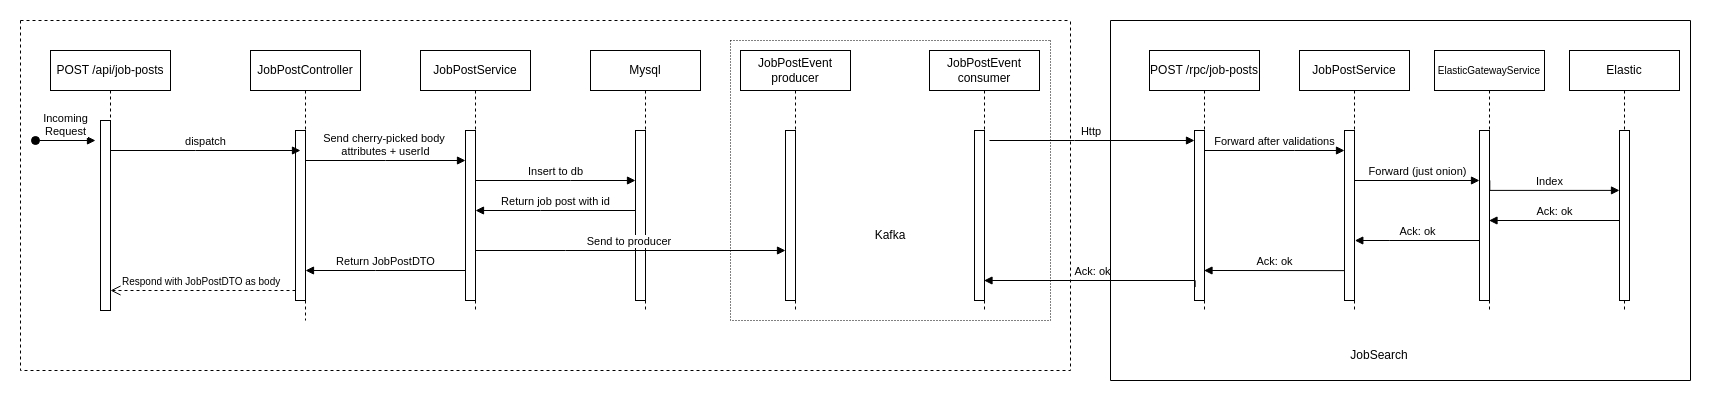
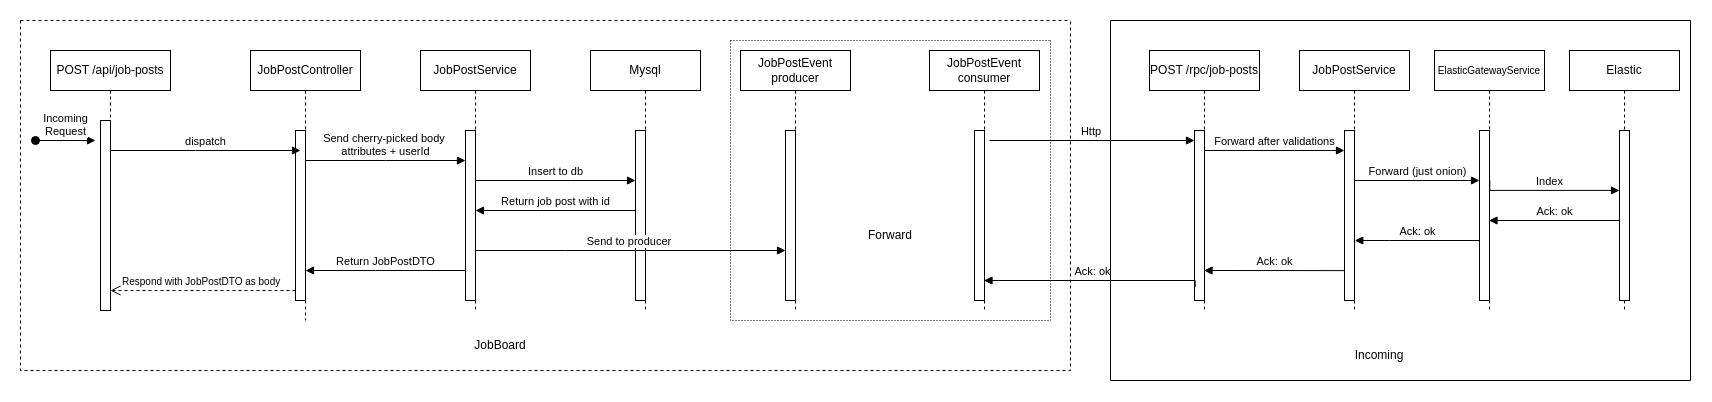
  <mxCell id="0" />
  <mxCell id="1" parent="0" />
  <mxCell id="2" value="&lt;div&gt;POST /api/job-posts&lt;/div&gt;" style="shape=umlLifeline;perimeter=lifelinePerimeter;whiteSpace=wrap;html=1;container=0;dropTarget=0;collapsible=0;recursiveResize=0;outlineConnect=0;portConstraint=eastwest;newEdgeStyle={&quot;edgeStyle&quot;:&quot;elbowEdgeStyle&quot;,&quot;elbow&quot;:&quot;vertical&quot;,&quot;curved&quot;:0,&quot;rounded&quot;:0};" parent="1" vertex="1"><mxGeometry x="50" y="50" width="120" height="260" as="geometry" /></mxCell>
  <mxCell id="3" value="JobPostController" style="shape=umlLifeline;perimeter=lifelinePerimeter;whiteSpace=wrap;html=1;container=0;dropTarget=0;collapsible=0;recursiveResize=0;outlineConnect=0;portConstraint=eastwest;newEdgeStyle={&quot;edgeStyle&quot;:&quot;elbowEdgeStyle&quot;,&quot;elbow&quot;:&quot;vertical&quot;,&quot;curved&quot;:0,&quot;rounded&quot;:0};" parent="1" vertex="1"><mxGeometry x="250" y="50" width="110" height="270" as="geometry" /></mxCell>
  <mxCell id="4" value="" style="html=1;points=[];perimeter=orthogonalPerimeter;outlineConnect=0;targetShapes=umlLifeline;portConstraint=eastwest;newEdgeStyle={&quot;edgeStyle&quot;:&quot;elbowEdgeStyle&quot;,&quot;elbow&quot;:&quot;vertical&quot;,&quot;curved&quot;:0,&quot;rounded&quot;:0};" parent="3" vertex="1"><mxGeometry x="45" y="80" width="10" height="170" as="geometry" /></mxCell>
  <mxCell id="5" value="JobPostService" style="shape=umlLifeline;perimeter=lifelinePerimeter;whiteSpace=wrap;html=1;container=0;dropTarget=0;collapsible=0;recursiveResize=0;outlineConnect=0;portConstraint=eastwest;newEdgeStyle={&quot;edgeStyle&quot;:&quot;elbowEdgeStyle&quot;,&quot;elbow&quot;:&quot;vertical&quot;,&quot;curved&quot;:0,&quot;rounded&quot;:0};" vertex="1" parent="1"><mxGeometry x="420" y="50" width="110" height="260" as="geometry" /></mxCell>
  <mxCell id="6" value="" style="html=1;points=[];perimeter=orthogonalPerimeter;outlineConnect=0;targetShapes=umlLifeline;portConstraint=eastwest;newEdgeStyle={&quot;edgeStyle&quot;:&quot;elbowEdgeStyle&quot;,&quot;elbow&quot;:&quot;vertical&quot;,&quot;curved&quot;:0,&quot;rounded&quot;:0};" vertex="1" parent="5"><mxGeometry x="45" y="80" width="10" height="170" as="geometry" /></mxCell>
  <mxCell id="7" value="Mysql" style="shape=umlLifeline;perimeter=lifelinePerimeter;whiteSpace=wrap;html=1;container=0;dropTarget=0;collapsible=0;recursiveResize=0;outlineConnect=0;portConstraint=eastwest;newEdgeStyle={&quot;edgeStyle&quot;:&quot;elbowEdgeStyle&quot;,&quot;elbow&quot;:&quot;vertical&quot;,&quot;curved&quot;:0,&quot;rounded&quot;:0};" vertex="1" parent="1"><mxGeometry x="590" y="50" width="110" height="260" as="geometry" /></mxCell>
  <mxCell id="8" value="" style="html=1;points=[];perimeter=orthogonalPerimeter;outlineConnect=0;targetShapes=umlLifeline;portConstraint=eastwest;newEdgeStyle={&quot;edgeStyle&quot;:&quot;elbowEdgeStyle&quot;,&quot;elbow&quot;:&quot;vertical&quot;,&quot;curved&quot;:0,&quot;rounded&quot;:0};" vertex="1" parent="7"><mxGeometry x="45" y="80" width="10" height="170" as="geometry" /></mxCell>
  <mxCell id="9" value="JobPostEvent producer" style="shape=umlLifeline;perimeter=lifelinePerimeter;whiteSpace=wrap;html=1;container=0;dropTarget=0;collapsible=0;recursiveResize=0;outlineConnect=0;portConstraint=eastwest;newEdgeStyle={&quot;edgeStyle&quot;:&quot;elbowEdgeStyle&quot;,&quot;elbow&quot;:&quot;vertical&quot;,&quot;curved&quot;:0,&quot;rounded&quot;:0};" vertex="1" parent="1"><mxGeometry x="740" y="50" width="110" height="260" as="geometry" /></mxCell>
  <mxCell id="10" value="" style="html=1;points=[];perimeter=orthogonalPerimeter;outlineConnect=0;targetShapes=umlLifeline;portConstraint=eastwest;newEdgeStyle={&quot;edgeStyle&quot;:&quot;elbowEdgeStyle&quot;,&quot;elbow&quot;:&quot;vertical&quot;,&quot;curved&quot;:0,&quot;rounded&quot;:0};" vertex="1" parent="9"><mxGeometry x="45" y="80" width="10" height="170" as="geometry" /></mxCell>
  <mxCell id="11" value="Insert to db" style="html=1;verticalAlign=bottom;endArrow=block;edgeStyle=elbowEdgeStyle;elbow=vertical;curved=0;rounded=0;" edge="1" parent="1" source="6" target="8"><mxGeometry relative="1" as="geometry"><mxPoint x="480" y="140" as="sourcePoint" /><Array as="points"><mxPoint x="570" y="180" /><mxPoint x="565" y="140" /></Array><mxPoint x="630" y="140" as="targetPoint" /></mxGeometry></mxCell>
  <mxCell id="12" value="JobPostEvent consumer" style="shape=umlLifeline;perimeter=lifelinePerimeter;whiteSpace=wrap;html=1;container=0;dropTarget=0;collapsible=0;recursiveResize=0;outlineConnect=0;portConstraint=eastwest;newEdgeStyle={&quot;edgeStyle&quot;:&quot;elbowEdgeStyle&quot;,&quot;elbow&quot;:&quot;vertical&quot;,&quot;curved&quot;:0,&quot;rounded&quot;:0};" vertex="1" parent="1"><mxGeometry x="929" y="50" width="110" height="260" as="geometry" /></mxCell>
  <mxCell id="13" value="" style="html=1;points=[];perimeter=orthogonalPerimeter;outlineConnect=0;targetShapes=umlLifeline;portConstraint=eastwest;newEdgeStyle={&quot;edgeStyle&quot;:&quot;elbowEdgeStyle&quot;,&quot;elbow&quot;:&quot;vertical&quot;,&quot;curved&quot;:0,&quot;rounded&quot;:0};" vertex="1" parent="12"><mxGeometry x="45" y="80" width="10" height="170" as="geometry" /></mxCell>
  <mxCell id="14" value="&lt;div&gt;POST /rpc/job-posts&lt;/div&gt;" style="shape=umlLifeline;perimeter=lifelinePerimeter;whiteSpace=wrap;html=1;container=0;dropTarget=0;collapsible=0;recursiveResize=0;outlineConnect=0;portConstraint=eastwest;newEdgeStyle={&quot;edgeStyle&quot;:&quot;elbowEdgeStyle&quot;,&quot;elbow&quot;:&quot;vertical&quot;,&quot;curved&quot;:0,&quot;rounded&quot;:0};" vertex="1" parent="1"><mxGeometry x="1149" y="50" width="110" height="260" as="geometry" /></mxCell>
  <mxCell id="15" value="" style="html=1;points=[];perimeter=orthogonalPerimeter;outlineConnect=0;targetShapes=umlLifeline;portConstraint=eastwest;newEdgeStyle={&quot;edgeStyle&quot;:&quot;elbowEdgeStyle&quot;,&quot;elbow&quot;:&quot;vertical&quot;,&quot;curved&quot;:0,&quot;rounded&quot;:0};" vertex="1" parent="14"><mxGeometry x="45" y="80" width="10" height="170" as="geometry" /></mxCell>
  <mxCell id="16" value="Http&amp;nbsp;" style="html=1;verticalAlign=bottom;endArrow=block;edgeStyle=elbowEdgeStyle;elbow=vertical;curved=0;rounded=0;" edge="1" parent="1" target="15"><mxGeometry relative="1" as="geometry"><mxPoint x="989" y="140" as="sourcePoint" /><Array as="points"><mxPoint x="1074" y="140" /></Array><mxPoint x="1119" y="140" as="targetPoint" /></mxGeometry></mxCell>
  <mxCell id="17" value="&lt;div&gt;JobPostService&lt;/div&gt;" style="shape=umlLifeline;perimeter=lifelinePerimeter;whiteSpace=wrap;html=1;container=0;dropTarget=0;collapsible=0;recursiveResize=0;outlineConnect=0;portConstraint=eastwest;newEdgeStyle={&quot;edgeStyle&quot;:&quot;elbowEdgeStyle&quot;,&quot;elbow&quot;:&quot;vertical&quot;,&quot;curved&quot;:0,&quot;rounded&quot;:0};" vertex="1" parent="1"><mxGeometry x="1299" y="50" width="110" height="260" as="geometry" /></mxCell>
  <mxCell id="18" value="" style="html=1;points=[];perimeter=orthogonalPerimeter;outlineConnect=0;targetShapes=umlLifeline;portConstraint=eastwest;newEdgeStyle={&quot;edgeStyle&quot;:&quot;elbowEdgeStyle&quot;,&quot;elbow&quot;:&quot;vertical&quot;,&quot;curved&quot;:0,&quot;rounded&quot;:0};" vertex="1" parent="17"><mxGeometry x="45" y="80" width="10" height="170" as="geometry" /></mxCell>
  <mxCell id="19" value="&lt;div&gt;&lt;font style=&quot;font-size: 10px;&quot;&gt;ElasticGatewayService&lt;/font&gt;&lt;/div&gt;" style="shape=umlLifeline;perimeter=lifelinePerimeter;whiteSpace=wrap;html=1;container=0;dropTarget=0;collapsible=0;recursiveResize=0;outlineConnect=0;portConstraint=eastwest;newEdgeStyle={&quot;edgeStyle&quot;:&quot;elbowEdgeStyle&quot;,&quot;elbow&quot;:&quot;vertical&quot;,&quot;curved&quot;:0,&quot;rounded&quot;:0};" vertex="1" parent="1"><mxGeometry x="1434" y="50" width="110" height="260" as="geometry" /></mxCell>
  <mxCell id="20" value="" style="html=1;points=[];perimeter=orthogonalPerimeter;outlineConnect=0;targetShapes=umlLifeline;portConstraint=eastwest;newEdgeStyle={&quot;edgeStyle&quot;:&quot;elbowEdgeStyle&quot;,&quot;elbow&quot;:&quot;vertical&quot;,&quot;curved&quot;:0,&quot;rounded&quot;:0};" vertex="1" parent="19"><mxGeometry x="45" y="80" width="10" height="170" as="geometry" /></mxCell>
  <mxCell id="21" value="Forward after validations" style="html=1;verticalAlign=bottom;endArrow=block;edgeStyle=elbowEdgeStyle;elbow=vertical;curved=0;rounded=0;" edge="1" parent="1" source="14" target="18"><mxGeometry x="-0.003" relative="1" as="geometry"><mxPoint x="1209" y="150" as="sourcePoint" /><Array as="points"><mxPoint x="1294" y="150" /></Array><mxPoint x="1339" y="150" as="targetPoint" /><mxPoint as="offset" /></mxGeometry></mxCell>
  <mxCell id="22" value="Forward (just onion)" style="html=1;verticalAlign=bottom;endArrow=block;edgeStyle=elbowEdgeStyle;elbow=vertical;curved=0;rounded=0;" edge="1" parent="1" source="17"><mxGeometry x="-0.003" relative="1" as="geometry"><mxPoint x="1369" y="180" as="sourcePoint" /><Array as="points"><mxPoint x="1349" y="180" /></Array><mxPoint x="1479" y="180" as="targetPoint" /><mxPoint as="offset" /></mxGeometry></mxCell>
  <mxCell id="23" value="Elastic" style="shape=umlLifeline;perimeter=lifelinePerimeter;whiteSpace=wrap;html=1;container=0;dropTarget=0;collapsible=0;recursiveResize=0;outlineConnect=0;portConstraint=eastwest;newEdgeStyle={&quot;edgeStyle&quot;:&quot;elbowEdgeStyle&quot;,&quot;elbow&quot;:&quot;vertical&quot;,&quot;curved&quot;:0,&quot;rounded&quot;:0};" vertex="1" parent="1"><mxGeometry x="1569" y="50" width="110" height="260" as="geometry" /></mxCell>
  <mxCell id="24" value="" style="html=1;points=[];perimeter=orthogonalPerimeter;outlineConnect=0;targetShapes=umlLifeline;portConstraint=eastwest;newEdgeStyle={&quot;edgeStyle&quot;:&quot;elbowEdgeStyle&quot;,&quot;elbow&quot;:&quot;vertical&quot;,&quot;curved&quot;:0,&quot;rounded&quot;:0};" vertex="1" parent="23"><mxGeometry x="50" y="80" width="10" height="170" as="geometry" /></mxCell>
  <mxCell id="25" value="Index" style="html=1;verticalAlign=bottom;endArrow=block;edgeStyle=elbowEdgeStyle;elbow=vertical;curved=0;rounded=0;" edge="1" parent="1"><mxGeometry x="-0.003" relative="1" as="geometry"><mxPoint x="1489.308" y="179.9" as="sourcePoint" /><Array as="points"><mxPoint x="1494" y="189.9" /></Array><mxPoint x="1619" y="190" as="targetPoint" /><mxPoint as="offset" /></mxGeometry></mxCell>
  <mxCell id="26" value="Ack: ok" style="html=1;verticalAlign=bottom;endArrow=block;edgeStyle=elbowEdgeStyle;elbow=vertical;curved=0;rounded=0;" edge="1" parent="1" target="19"><mxGeometry relative="1" as="geometry"><mxPoint x="1619" y="220" as="sourcePoint" /><Array as="points"><mxPoint x="1529" y="220" /></Array><mxPoint x="1459" y="220" as="targetPoint" /></mxGeometry></mxCell>
  <mxCell id="27" value="Ack: ok" style="html=1;verticalAlign=bottom;endArrow=block;edgeStyle=elbowEdgeStyle;elbow=vertical;curved=0;rounded=0;" edge="1" parent="1" source="20"><mxGeometry relative="1" as="geometry"><mxPoint x="1479" y="240" as="sourcePoint" /><Array as="points"><mxPoint x="1388.69" y="240" /></Array><mxPoint x="1354.308" y="240" as="targetPoint" /></mxGeometry></mxCell>
  <mxCell id="28" value="Ack: ok" style="html=1;verticalAlign=bottom;endArrow=block;edgeStyle=elbowEdgeStyle;elbow=vertical;curved=0;rounded=0;" edge="1" parent="1" target="14"><mxGeometry relative="1" as="geometry"><mxPoint x="1343.69" y="270.11" as="sourcePoint" /><Array as="points" /><mxPoint x="1209" y="270.067" as="targetPoint" /></mxGeometry></mxCell>
  <mxCell id="29" value="Ack: ok" style="html=1;verticalAlign=bottom;endArrow=block;edgeStyle=elbowEdgeStyle;elbow=vertical;curved=0;rounded=0;exitX=0.065;exitY=0.921;exitDx=0;exitDy=0;exitPerimeter=0;" edge="1" parent="1" source="15" target="12"><mxGeometry relative="1" as="geometry"><mxPoint x="1119" y="280" as="sourcePoint" /><Array as="points"><mxPoint x="1023.38" y="280" /></Array><mxPoint x="988.998" y="280" as="targetPoint" /></mxGeometry></mxCell>
- <mxCell id="30" value="JobSearch" style="text;html=1;align=center;verticalAlign=middle;whiteSpace=wrap;rounded=0;" vertex="1" parent="1"><mxGeometry x="1299" y="340" width="160" height="30" as="geometry" /></mxCell>
+ <mxCell id="30" value="Incoming" style="text;html=1;align=center;verticalAlign=middle;whiteSpace=wrap;rounded=0;" vertex="1" parent="1"><mxGeometry x="1299" y="340" width="160" height="30" as="geometry" /></mxCell>
  <mxCell id="31" value="" style="swimlane;startSize=0;dashed=1;" vertex="1" parent="1"><mxGeometry x="20" y="20" width="1050" height="350" as="geometry" /></mxCell>
  <mxCell id="32" value="Incoming&lt;div&gt;Request&lt;/div&gt;" style="html=1;verticalAlign=bottom;startArrow=oval;endArrow=block;startSize=8;edgeStyle=elbowEdgeStyle;elbow=vertical;curved=0;rounded=0;" parent="31" edge="1"><mxGeometry relative="1" as="geometry"><mxPoint x="15" y="120" as="sourcePoint" /><mxPoint x="75" y="120.143" as="targetPoint" /></mxGeometry></mxCell>
  <mxCell id="33" value="dispatch" style="html=1;verticalAlign=bottom;endArrow=block;edgeStyle=elbowEdgeStyle;elbow=vertical;curved=0;rounded=0;" parent="31" edge="1"><mxGeometry relative="1" as="geometry"><mxPoint x="90" y="130" as="sourcePoint" /><Array as="points"><mxPoint x="175" y="130" /></Array><mxPoint x="280" y="130" as="targetPoint" /></mxGeometry></mxCell>
  <mxCell id="34" value="" style="html=1;points=[];perimeter=orthogonalPerimeter;outlineConnect=0;targetShapes=umlLifeline;portConstraint=eastwest;newEdgeStyle={&quot;edgeStyle&quot;:&quot;elbowEdgeStyle&quot;,&quot;elbow&quot;:&quot;vertical&quot;,&quot;curved&quot;:0,&quot;rounded&quot;:0};" parent="31" vertex="1"><mxGeometry x="80" y="100" width="10" height="190" as="geometry" /></mxCell>
  <mxCell id="35" value="&lt;font style=&quot;font-size: 10px;&quot;&gt;Respond with JobPostDTO as body&amp;nbsp;&lt;/font&gt;" style="html=1;verticalAlign=bottom;endArrow=open;dashed=1;endSize=8;edgeStyle=elbowEdgeStyle;elbow=vertical;curved=0;rounded=0;" parent="31" source="4" edge="1"><mxGeometry relative="1" as="geometry"><mxPoint x="90" y="270" as="targetPoint" /><Array as="points"><mxPoint x="185" y="270" /></Array><mxPoint x="280" y="270" as="sourcePoint" /></mxGeometry></mxCell>
  <mxCell id="36" value="Return JobPostDTO" style="html=1;verticalAlign=bottom;endArrow=block;edgeStyle=elbowEdgeStyle;elbow=vertical;curved=0;rounded=0;" edge="1" parent="31"><mxGeometry relative="1" as="geometry"><mxPoint x="445" y="250" as="sourcePoint" /><Array as="points"><mxPoint x="355" y="250" /></Array><mxPoint x="285" y="250" as="targetPoint" /></mxGeometry></mxCell>
  <mxCell id="37" value="Send to producer&amp;nbsp;" style="html=1;verticalAlign=bottom;endArrow=block;edgeStyle=elbowEdgeStyle;elbow=vertical;curved=0;rounded=0;" edge="1" parent="31"><mxGeometry relative="1" as="geometry"><mxPoint x="455" y="230.0" as="sourcePoint" /><Array as="points"><mxPoint x="545" y="230" /></Array><mxPoint x="765" y="230.0" as="targetPoint" /></mxGeometry></mxCell>
  <mxCell id="38" value="Return job post with id" style="html=1;verticalAlign=bottom;endArrow=block;edgeStyle=elbowEdgeStyle;elbow=vertical;curved=0;rounded=0;" edge="1" parent="31"><mxGeometry relative="1" as="geometry"><mxPoint x="615" y="190" as="sourcePoint" /><Array as="points"><mxPoint x="520" y="190" /></Array><mxPoint x="455" y="190" as="targetPoint" /></mxGeometry></mxCell>
- <mxCell id="39" value="Kafka" style="text;html=1;align=center;verticalAlign=middle;whiteSpace=wrap;rounded=0;" vertex="1" parent="31"><mxGeometry x="840" y="200" width="60" height="30" as="geometry" /></mxCell>
+ <mxCell id="39" value="Forward" style="text;html=1;align=center;verticalAlign=middle;whiteSpace=wrap;rounded=0;" vertex="1" parent="31"><mxGeometry x="840" y="200" width="60" height="30" as="geometry" /></mxCell>
+ <mxCell id="40" value="JobBoard" style="text;html=1;align=center;verticalAlign=middle;whiteSpace=wrap;rounded=0;" vertex="1" parent="31"><mxGeometry x="400" y="310" width="160" height="30" as="geometry" /></mxCell>
  <mxCell id="41" value="" style="swimlane;startSize=0;dashed=1;dashPattern=1 2;" vertex="1" parent="31"><mxGeometry x="710" y="20" width="320" height="280" as="geometry" /></mxCell>
  <mxCell id="42" value="Send cherry-picked body&amp;nbsp;&lt;div&gt;attributes + userId&lt;/div&gt;" style="html=1;verticalAlign=bottom;endArrow=block;edgeStyle=elbowEdgeStyle;elbow=vertical;curved=0;rounded=0;" edge="1" parent="1" source="3" target="6"><mxGeometry relative="1" as="geometry"><mxPoint x="300" y="160" as="sourcePoint" /><Array as="points"><mxPoint x="385" y="160" /></Array><mxPoint x="460" y="160" as="targetPoint" /></mxGeometry></mxCell>
  <mxCell id="43" value="" style="swimlane;startSize=0;" vertex="1" parent="1"><mxGeometry x="1110" y="20" width="580" height="360" as="geometry" /></mxCell>
